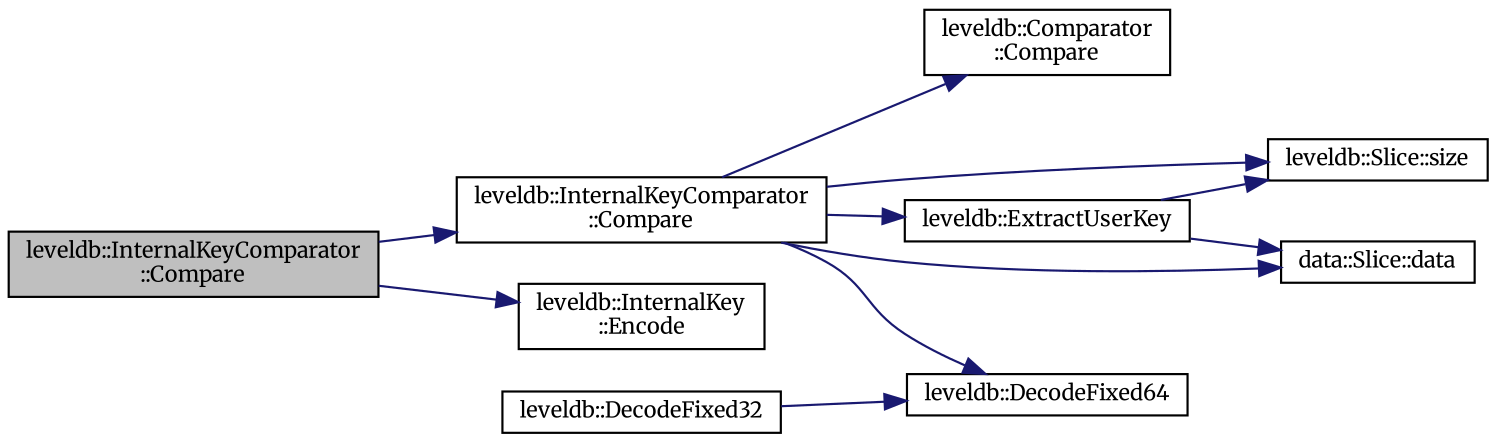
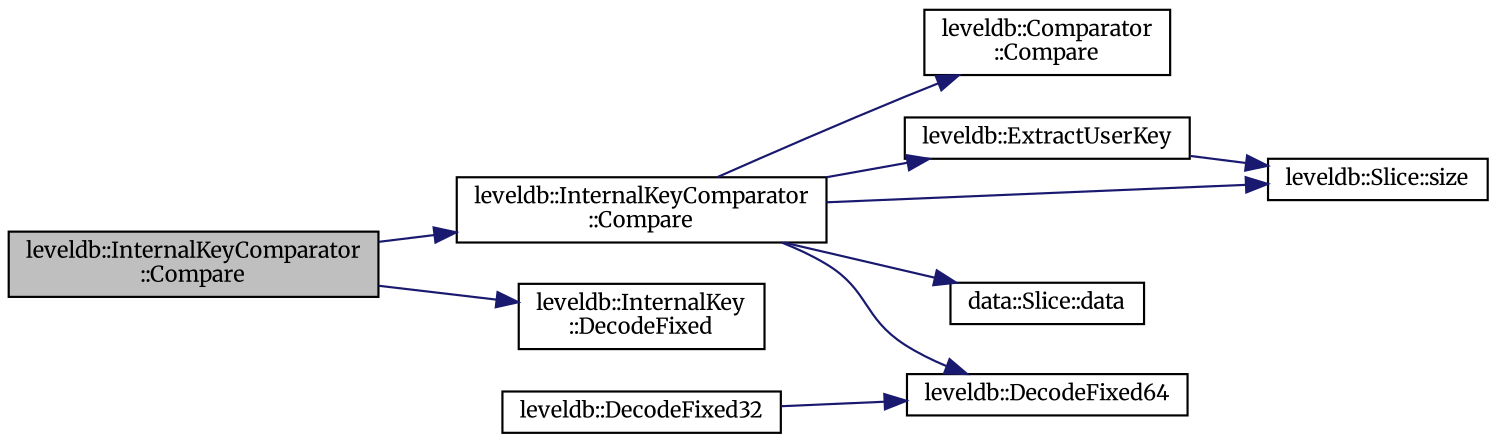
  digraph {
    fontname=Merriweather
    rankdir=LR
    node [color=black fillcolor=white fontname=Merriweather fontsize=10 shape=record style=filled]
    edge [color=midnightblue fontname=Merriweather fontsize=10 labelfontname=Helvetica labelfontsize=10 style=solid]
    n1 [fillcolor=grey75 fontcolor=black height=0.2 label="leveldb::InternalKeyComparator\l::Compare" width=0.4]
    n2 [height=0.2 label="leveldb::InternalKeyComparator\l::Compare" width=0.4]
-   n3 [height=0.2 label="leveldb::InternalKey\l::Encode" width=0.4]
+   n3 [height=0.2 label="leveldb::InternalKey\l::DecodeFixed" width=0.4]
    n4 [height=0.2 label="leveldb::Comparator\l::Compare" width=0.4]
    n5 [height=0.2 label="leveldb::ExtractUserKey" width=0.4]
    n6 [height=0.2 label="leveldb::Slice::size" width=0.4]
    n7 [height=0.2 label="data::Slice::data" width=0.4]
    n8 [height=0.2 label="leveldb::DecodeFixed64" width=0.4]
    n9 [height=0.2 label="leveldb::DecodeFixed32" width=0.4]
    n1 -> n2
    n1 -> n3
    n2 -> n4
    n2 -> n5
    n2 -> n6
    n2 -> n7
    n2 -> n8
    n5 -> n6
-   n5 -> n7
    n9 -> n8
  }
